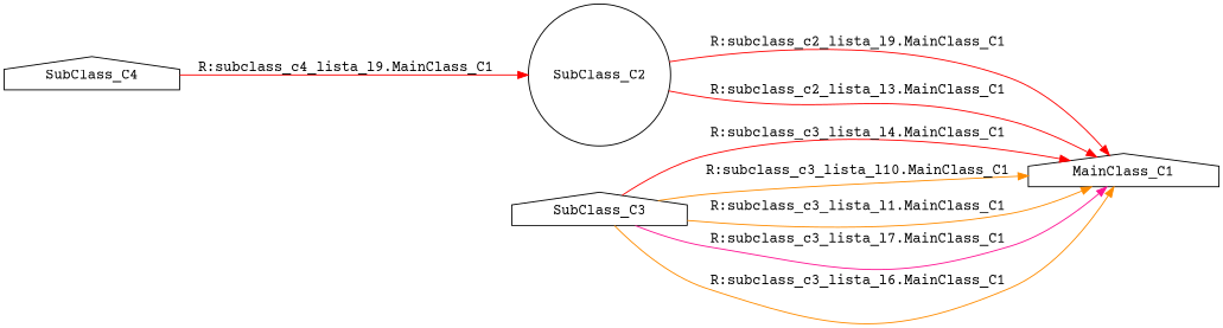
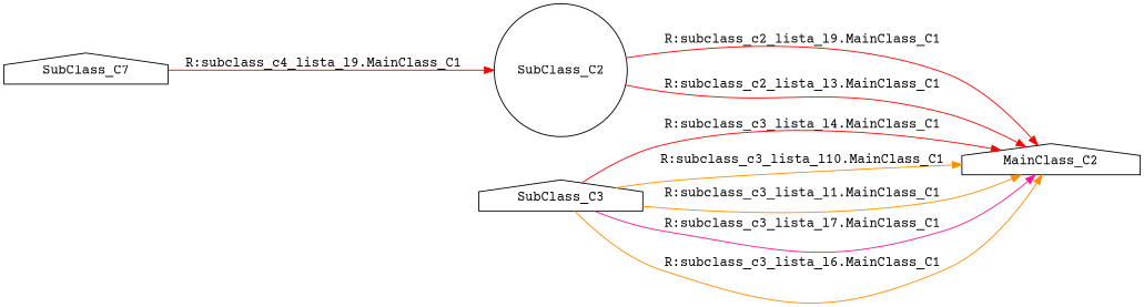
  digraph {
    fontname="Courier Prime"
    rankdir=LR
    node [fontname="Courier Prime" isStarClass=false ownerPlantType=Stazione shape=house]
    edge [OperationKind=AUTO color=red field=mainclass_c1 fieldType=MainClass_C1 fontname="Courier Prime" op=R]
-   MainClass_C1 [classID=1 classIndex=0]
+   MainClass_C1 [classID=1 classIndex=0 label=MainClass_C2]
    SubClass_C2 [classID=2 classIndex=1 shape=circle]
    SubClass_C3 [classID=3 classIndex=2]
-   SubClass_C4 [classID=4 classIndex=3]
+   SubClass_C4 [classID=4 classIndex=3 label=SubClass_C7]
    subgraph sub_1 {
      MainClass_C1
      SubClass_C2
      SubClass_C3
      SubClass_C4
    }
    SubClass_C2 -> MainClass_C1 [label="R:subclass_c2_lista_l9.MainClass_C1" list_name=subclass_c2_lista_l9]
    SubClass_C2 -> MainClass_C1 [label="R:subclass_c2_lista_l3.MainClass_C1" list_name=subclass_c2_lista_l3]
    SubClass_C3 -> MainClass_C1 [label="R:subclass_c3_lista_l4.MainClass_C1" list_name=subclass_c3_lista_l4]
    SubClass_C3 -> MainClass_C1 [color=darkorange label="R:subclass_c3_lista_l10.MainClass_C1" list_name=subclass_c3_lista_l10]
    SubClass_C3 -> MainClass_C1 [color=darkorange label="R:subclass_c3_lista_l1.MainClass_C1" list_name=subclass_c3_lista_l1]
    SubClass_C3 -> MainClass_C1 [color=deeppink label="R:subclass_c3_lista_l7.MainClass_C1" list_name=subclass_c3_lista_l7]
    SubClass_C3 -> MainClass_C1 [color=darkorange label="R:subclass_c3_lista_l6.MainClass_C1" list_name=subclass_c3_lista_l6]
    SubClass_C4 -> SubClass_C2 [label="R:subclass_c4_lista_l9.MainClass_C1" list_name=subclass_c4_lista_l9]
  }
